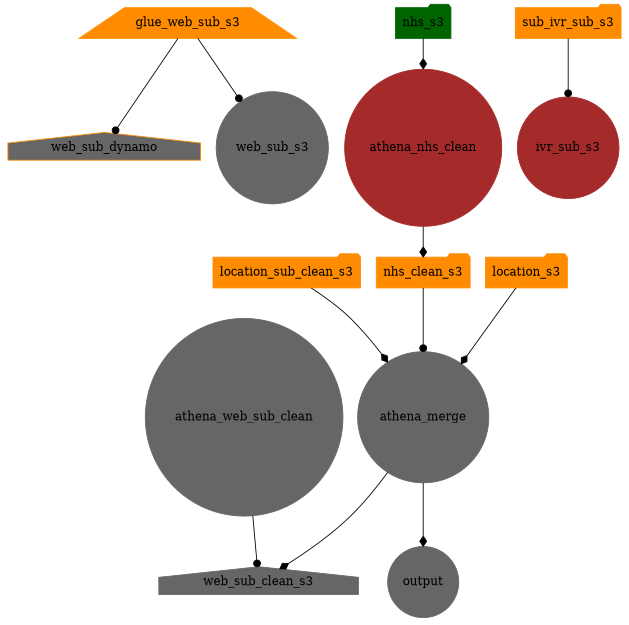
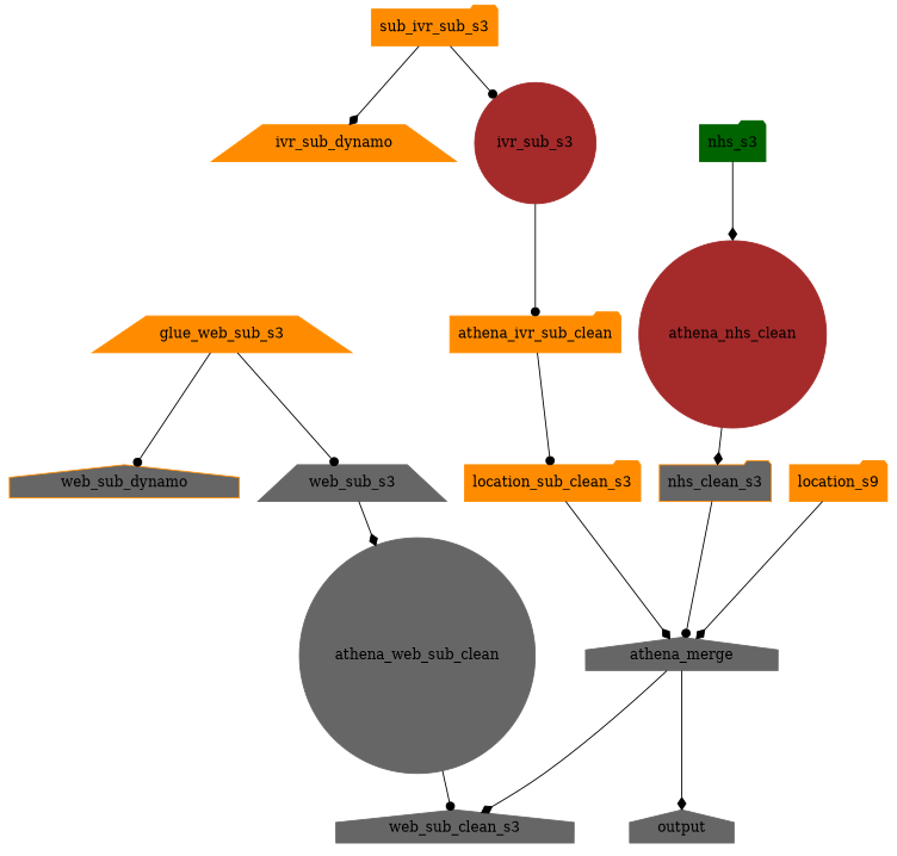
  digraph {
    color=lightgrey
    style=filled
    node [color=darkorange shape=folder style=filled]
    edge [arrowhead=diamond]
    glue_web_sub_s3 [shape=trapezium]
    web_sub_dynamo [fillcolor=gray40 shape=house]
-   web_sub_s3 [color=gray40 shape=circle]
+   web_sub_s3 [color=gray40 shape=trapezium]
    athena_web_sub_clean [color=gray40 shape=circle]
    web_sub_clean_s3 [color=gray40 shape=house]
    n6 [label=sub_ivr_sub_s3]
+   ivr_sub_dynamo [shape=trapezium]
    ivr_sub_s3 [color=brown shape=circle]
+   athena_ivr_sub_clean
    n10 [label=location_sub_clean_s3]
    athena_nhs_clean [color=brown shape=circle]
-   nhs_clean_s3
+   nhs_clean_s3 [fillcolor=gray40]
    nhs_s3 [color=darkgreen]
-   athena_merge [color=gray40 shape=circle]
-   output [color=gray40 shape=circle]
-   location_s3
+   athena_merge [color=gray40 shape=house]
+   output [color=gray40 shape=house]
+   location_s3 [label=location_s9]
    glue_web_sub_s3 -> web_sub_dynamo [arrowhead=dot]
    glue_web_sub_s3 -> web_sub_s3 [arrowhead=dot]
+   web_sub_s3 -> athena_web_sub_clean
    athena_web_sub_clean -> web_sub_clean_s3 [arrowhead=dot]
+   n6 -> ivr_sub_dynamo
    n6 -> ivr_sub_s3 [arrowhead=dot]
+   ivr_sub_s3 -> athena_ivr_sub_clean [arrowhead=dot]
+   athena_ivr_sub_clean -> n10 [arrowhead=dot]
    n10 -> athena_merge
    athena_nhs_clean -> nhs_clean_s3
    nhs_clean_s3 -> athena_merge [arrowhead=dot]
    nhs_s3 -> athena_nhs_clean
    athena_merge -> web_sub_clean_s3
    athena_merge -> output
    location_s3 -> athena_merge
  }
